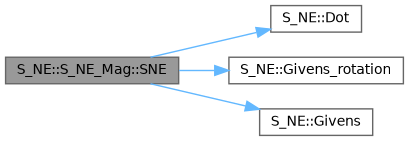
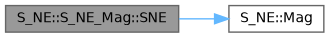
  digraph {
    fontname="DejaVu Sans"
    rankdir=LR
    node [color=grey40 fillcolor=white fontname="DejaVu Sans" fontsize=10 shape=box style=filled]
    edge [color=steelblue1 fontname="DejaVu Sans" fontsize=10 labelfontname=Helvetica labelfontsize=10 style=solid]
    n1 [color=gray40 fillcolor=grey60 fontcolor=black height=0.2 label="S_NE::S_NE_Mag::SNE" width=0.4]
-   n2 [height=0.2 label="S_NE::Dot" width=0.4]
-   n3 [height=0.2 label="S_NE::Givens_rotation" width=0.4]
-   n4 [height=0.2 label="S_NE::Givens" width=0.4]
-   n1 -> n2
-   n1 -> n3
+   n4 [height=0.2 label="S_NE::Mag" width=0.4]
    n1 -> n4
  }
